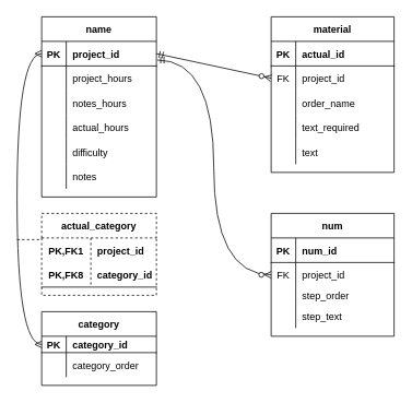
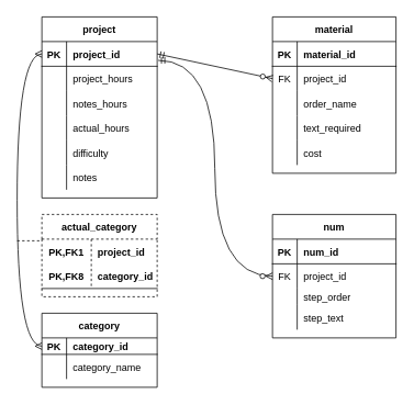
  <mxCell id="0" />
  <mxCell id="1" parent="0" />
- <mxCell id="2" value="name" style="shape=table;startSize=30;container=1;collapsible=1;childLayout=tableLayout;fixedRows=1;rowLines=0;fontStyle=1;align=center;resizeLast=1;" vertex="1" parent="1"><mxGeometry x="50" y="20" width="140" height="220" as="geometry" /></mxCell>
+ <mxCell id="2" value="project" style="shape=table;startSize=30;container=1;collapsible=1;childLayout=tableLayout;fixedRows=1;rowLines=0;fontStyle=1;align=center;resizeLast=1;" vertex="1" parent="1"><mxGeometry x="50" y="20" width="140" height="220" as="geometry" /></mxCell>
  <mxCell id="3" value="" style="shape=tableRow;horizontal=0;startSize=0;swimlaneHead=0;swimlaneBody=0;fillColor=none;collapsible=0;dropTarget=0;points=[[0,0.5],[1,0.5]];portConstraint=eastwest;top=0;left=0;right=0;bottom=1;" vertex="1" parent="2"><mxGeometry y="30" width="140" height="30" as="geometry" /></mxCell>
  <mxCell id="4" value="PK" style="shape=partialRectangle;connectable=0;fillColor=none;top=0;left=0;bottom=0;right=0;fontStyle=1;overflow=hidden;" vertex="1" parent="3"><mxGeometry width="30" height="30" as="geometry"><mxRectangle width="30" height="30" as="alternateBounds" /></mxGeometry></mxCell>
  <mxCell id="5" value="project_id" style="shape=partialRectangle;connectable=0;fillColor=none;top=0;left=0;bottom=0;right=0;align=left;spacingLeft=6;fontStyle=1;overflow=hidden;" vertex="1" parent="3"><mxGeometry x="30" width="110" height="30" as="geometry"><mxRectangle width="110" height="30" as="alternateBounds" /></mxGeometry></mxCell>
  <mxCell id="6" value="" style="shape=tableRow;horizontal=0;startSize=0;swimlaneHead=0;swimlaneBody=0;fillColor=none;collapsible=0;dropTarget=0;points=[[0,0.5],[1,0.5]];portConstraint=eastwest;top=0;left=0;right=0;bottom=0;" vertex="1" parent="2"><mxGeometry y="60" width="140" height="30" as="geometry" /></mxCell>
  <mxCell id="7" value="" style="shape=partialRectangle;connectable=0;fillColor=none;top=0;left=0;bottom=0;right=0;editable=1;overflow=hidden;" vertex="1" parent="6"><mxGeometry width="30" height="30" as="geometry"><mxRectangle width="30" height="30" as="alternateBounds" /></mxGeometry></mxCell>
  <mxCell id="8" value="project_hours" style="shape=partialRectangle;connectable=0;fillColor=none;top=0;left=0;bottom=0;right=0;align=left;spacingLeft=6;overflow=hidden;" vertex="1" parent="6"><mxGeometry x="30" width="110" height="30" as="geometry"><mxRectangle width="110" height="30" as="alternateBounds" /></mxGeometry></mxCell>
  <mxCell id="9" value="" style="shape=tableRow;horizontal=0;startSize=0;swimlaneHead=0;swimlaneBody=0;fillColor=none;collapsible=0;dropTarget=0;points=[[0,0.5],[1,0.5]];portConstraint=eastwest;top=0;left=0;right=0;bottom=0;" vertex="1" parent="2"><mxGeometry y="90" width="140" height="30" as="geometry" /></mxCell>
  <mxCell id="10" value="" style="shape=partialRectangle;connectable=0;fillColor=none;top=0;left=0;bottom=0;right=0;editable=1;overflow=hidden;" vertex="1" parent="9"><mxGeometry width="30" height="30" as="geometry"><mxRectangle width="30" height="30" as="alternateBounds" /></mxGeometry></mxCell>
  <mxCell id="11" value="notes_hours" style="shape=partialRectangle;connectable=0;fillColor=none;top=0;left=0;bottom=0;right=0;align=left;spacingLeft=6;overflow=hidden;" vertex="1" parent="9"><mxGeometry x="30" width="110" height="30" as="geometry"><mxRectangle width="110" height="30" as="alternateBounds" /></mxGeometry></mxCell>
  <mxCell id="12" value="" style="shape=tableRow;horizontal=0;startSize=0;swimlaneHead=0;swimlaneBody=0;fillColor=none;collapsible=0;dropTarget=0;points=[[0,0.5],[1,0.5]];portConstraint=eastwest;top=0;left=0;right=0;bottom=0;" vertex="1" parent="2"><mxGeometry y="120" width="140" height="30" as="geometry" /></mxCell>
  <mxCell id="13" value="" style="shape=partialRectangle;connectable=0;fillColor=none;top=0;left=0;bottom=0;right=0;editable=1;overflow=hidden;" vertex="1" parent="12"><mxGeometry width="30" height="30" as="geometry"><mxRectangle width="30" height="30" as="alternateBounds" /></mxGeometry></mxCell>
  <mxCell id="14" value="actual_hours" style="shape=partialRectangle;connectable=0;fillColor=none;top=0;left=0;bottom=0;right=0;align=left;spacingLeft=6;overflow=hidden;" vertex="1" parent="12"><mxGeometry x="30" width="110" height="30" as="geometry"><mxRectangle width="110" height="30" as="alternateBounds" /></mxGeometry></mxCell>
  <mxCell id="15" style="shape=tableRow;horizontal=0;startSize=0;swimlaneHead=0;swimlaneBody=0;fillColor=none;collapsible=0;dropTarget=0;points=[[0,0.5],[1,0.5]];portConstraint=eastwest;top=0;left=0;right=0;bottom=0;" vertex="1" parent="2"><mxGeometry y="150" width="140" height="30" as="geometry" /></mxCell>
  <mxCell id="16" style="shape=partialRectangle;connectable=0;fillColor=none;top=0;left=0;bottom=0;right=0;editable=1;overflow=hidden;" vertex="1" parent="15"><mxGeometry width="30" height="30" as="geometry"><mxRectangle width="30" height="30" as="alternateBounds" /></mxGeometry></mxCell>
  <mxCell id="17" value="difficulty" style="shape=partialRectangle;connectable=0;fillColor=none;top=0;left=0;bottom=0;right=0;align=left;spacingLeft=6;overflow=hidden;" vertex="1" parent="15"><mxGeometry x="30" width="110" height="30" as="geometry"><mxRectangle width="110" height="30" as="alternateBounds" /></mxGeometry></mxCell>
  <mxCell id="18" style="shape=tableRow;horizontal=0;startSize=0;swimlaneHead=0;swimlaneBody=0;fillColor=none;collapsible=0;dropTarget=0;points=[[0,0.5],[1,0.5]];portConstraint=eastwest;top=0;left=0;right=0;bottom=0;" vertex="1" parent="2"><mxGeometry y="180" width="140" height="30" as="geometry" /></mxCell>
  <mxCell id="19" style="shape=partialRectangle;connectable=0;fillColor=none;top=0;left=0;bottom=0;right=0;editable=1;overflow=hidden;" vertex="1" parent="18"><mxGeometry width="30" height="30" as="geometry"><mxRectangle width="30" height="30" as="alternateBounds" /></mxGeometry></mxCell>
  <mxCell id="20" value="notes" style="shape=partialRectangle;connectable=0;fillColor=none;top=0;left=0;bottom=0;right=0;align=left;spacingLeft=6;overflow=hidden;" vertex="1" parent="18"><mxGeometry x="30" width="110" height="30" as="geometry"><mxRectangle width="110" height="30" as="alternateBounds" /></mxGeometry></mxCell>
  <mxCell id="21" style="edgeStyle=orthogonalEdgeStyle;rounded=0;orthogonalLoop=1;jettySize=auto;html=1;exitX=1;exitY=0.5;exitDx=0;exitDy=0;" edge="1" parent="2" source="12" target="12"><mxGeometry relative="1" as="geometry" /></mxCell>
  <mxCell id="22" value="material" style="shape=table;startSize=30;container=1;collapsible=1;childLayout=tableLayout;fixedRows=1;rowLines=0;fontStyle=1;align=center;resizeLast=1;" vertex="1" parent="1"><mxGeometry x="330" y="20" width="150" height="190" as="geometry" /></mxCell>
  <mxCell id="23" value="" style="shape=tableRow;horizontal=0;startSize=0;swimlaneHead=0;swimlaneBody=0;fillColor=none;collapsible=0;dropTarget=0;points=[[0,0.5],[1,0.5]];portConstraint=eastwest;top=0;left=0;right=0;bottom=1;" vertex="1" parent="22"><mxGeometry y="30" width="150" height="30" as="geometry" /></mxCell>
  <mxCell id="24" value="PK" style="shape=partialRectangle;connectable=0;fillColor=none;top=0;left=0;bottom=0;right=0;fontStyle=1;overflow=hidden;" vertex="1" parent="23"><mxGeometry width="30" height="30" as="geometry"><mxRectangle width="30" height="30" as="alternateBounds" /></mxGeometry></mxCell>
- <mxCell id="25" value="actual_id" style="shape=partialRectangle;connectable=0;fillColor=none;top=0;left=0;bottom=0;right=0;align=left;spacingLeft=6;fontStyle=1;overflow=hidden;" vertex="1" parent="23"><mxGeometry x="30" width="120" height="30" as="geometry"><mxRectangle width="120" height="30" as="alternateBounds" /></mxGeometry></mxCell>
+ <mxCell id="25" value="material_id" style="shape=partialRectangle;connectable=0;fillColor=none;top=0;left=0;bottom=0;right=0;align=left;spacingLeft=6;fontStyle=1;overflow=hidden;" vertex="1" parent="23"><mxGeometry x="30" width="120" height="30" as="geometry"><mxRectangle width="120" height="30" as="alternateBounds" /></mxGeometry></mxCell>
  <mxCell id="26" value="" style="shape=tableRow;horizontal=0;startSize=0;swimlaneHead=0;swimlaneBody=0;fillColor=none;collapsible=0;dropTarget=0;points=[[0,0.5],[1,0.5]];portConstraint=eastwest;top=0;left=0;right=0;bottom=0;" vertex="1" parent="22"><mxGeometry y="60" width="150" height="30" as="geometry" /></mxCell>
  <mxCell id="27" value="FK" style="shape=partialRectangle;connectable=0;fillColor=none;top=0;left=0;bottom=0;right=0;editable=1;overflow=hidden;" vertex="1" parent="26"><mxGeometry width="30" height="30" as="geometry"><mxRectangle width="30" height="30" as="alternateBounds" /></mxGeometry></mxCell>
  <mxCell id="28" value="project_id" style="shape=partialRectangle;connectable=0;fillColor=none;top=0;left=0;bottom=0;right=0;align=left;spacingLeft=6;overflow=hidden;" vertex="1" parent="26"><mxGeometry x="30" width="120" height="30" as="geometry"><mxRectangle width="120" height="30" as="alternateBounds" /></mxGeometry></mxCell>
  <mxCell id="29" value="" style="shape=tableRow;horizontal=0;startSize=0;swimlaneHead=0;swimlaneBody=0;fillColor=none;collapsible=0;dropTarget=0;points=[[0,0.5],[1,0.5]];portConstraint=eastwest;top=0;left=0;right=0;bottom=0;" vertex="1" parent="22"><mxGeometry y="90" width="150" height="30" as="geometry" /></mxCell>
  <mxCell id="30" value="" style="shape=partialRectangle;connectable=0;fillColor=none;top=0;left=0;bottom=0;right=0;editable=1;overflow=hidden;" vertex="1" parent="29"><mxGeometry width="30" height="30" as="geometry"><mxRectangle width="30" height="30" as="alternateBounds" /></mxGeometry></mxCell>
  <mxCell id="31" value="order_name" style="shape=partialRectangle;connectable=0;fillColor=none;top=0;left=0;bottom=0;right=0;align=left;spacingLeft=6;overflow=hidden;" vertex="1" parent="29"><mxGeometry x="30" width="120" height="30" as="geometry"><mxRectangle width="120" height="30" as="alternateBounds" /></mxGeometry></mxCell>
  <mxCell id="32" style="shape=tableRow;horizontal=0;startSize=0;swimlaneHead=0;swimlaneBody=0;fillColor=none;collapsible=0;dropTarget=0;points=[[0,0.5],[1,0.5]];portConstraint=eastwest;top=0;left=0;right=0;bottom=0;" vertex="1" parent="22"><mxGeometry y="120" width="150" height="30" as="geometry" /></mxCell>
  <mxCell id="33" style="shape=partialRectangle;connectable=0;fillColor=none;top=0;left=0;bottom=0;right=0;editable=1;overflow=hidden;" vertex="1" parent="32"><mxGeometry width="30" height="30" as="geometry"><mxRectangle width="30" height="30" as="alternateBounds" /></mxGeometry></mxCell>
  <mxCell id="34" value="text_required" style="shape=partialRectangle;connectable=0;fillColor=none;top=0;left=0;bottom=0;right=0;align=left;spacingLeft=6;overflow=hidden;" vertex="1" parent="32"><mxGeometry x="30" width="120" height="30" as="geometry"><mxRectangle width="120" height="30" as="alternateBounds" /></mxGeometry></mxCell>
  <mxCell id="35" style="shape=tableRow;horizontal=0;startSize=0;swimlaneHead=0;swimlaneBody=0;fillColor=none;collapsible=0;dropTarget=0;points=[[0,0.5],[1,0.5]];portConstraint=eastwest;top=0;left=0;right=0;bottom=0;" vertex="1" parent="22"><mxGeometry y="150" width="150" height="30" as="geometry" /></mxCell>
  <mxCell id="36" style="shape=partialRectangle;connectable=0;fillColor=none;top=0;left=0;bottom=0;right=0;editable=1;overflow=hidden;" vertex="1" parent="35"><mxGeometry width="30" height="30" as="geometry"><mxRectangle width="30" height="30" as="alternateBounds" /></mxGeometry></mxCell>
- <mxCell id="37" value="text" style="shape=partialRectangle;connectable=0;fillColor=none;top=0;left=0;bottom=0;right=0;align=left;spacingLeft=6;overflow=hidden;" vertex="1" parent="35"><mxGeometry x="30" width="120" height="30" as="geometry"><mxRectangle width="120" height="30" as="alternateBounds" /></mxGeometry></mxCell>
+ <mxCell id="37" value="cost" style="shape=partialRectangle;connectable=0;fillColor=none;top=0;left=0;bottom=0;right=0;align=left;spacingLeft=6;overflow=hidden;" vertex="1" parent="35"><mxGeometry x="30" width="120" height="30" as="geometry"><mxRectangle width="120" height="30" as="alternateBounds" /></mxGeometry></mxCell>
  <mxCell id="38" value="num" style="shape=table;startSize=30;container=1;collapsible=1;childLayout=tableLayout;fixedRows=1;rowLines=0;fontStyle=1;align=center;resizeLast=1;" vertex="1" parent="1"><mxGeometry x="330" y="260" width="150" height="150" as="geometry" /></mxCell>
  <mxCell id="39" value="" style="shape=tableRow;horizontal=0;startSize=0;swimlaneHead=0;swimlaneBody=0;fillColor=none;collapsible=0;dropTarget=0;points=[[0,0.5],[1,0.5]];portConstraint=eastwest;top=0;left=0;right=0;bottom=1;" vertex="1" parent="38"><mxGeometry y="30" width="150" height="30" as="geometry" /></mxCell>
  <mxCell id="40" value="PK" style="shape=partialRectangle;connectable=0;fillColor=none;top=0;left=0;bottom=0;right=0;fontStyle=1;overflow=hidden;" vertex="1" parent="39"><mxGeometry width="30" height="30" as="geometry"><mxRectangle width="30" height="30" as="alternateBounds" /></mxGeometry></mxCell>
  <mxCell id="41" value="num_id" style="shape=partialRectangle;connectable=0;fillColor=none;top=0;left=0;bottom=0;right=0;align=left;spacingLeft=6;fontStyle=1;overflow=hidden;" vertex="1" parent="39"><mxGeometry x="30" width="120" height="30" as="geometry"><mxRectangle width="120" height="30" as="alternateBounds" /></mxGeometry></mxCell>
  <mxCell id="42" value="" style="shape=tableRow;horizontal=0;startSize=0;swimlaneHead=0;swimlaneBody=0;fillColor=none;collapsible=0;dropTarget=0;points=[[0,0.5],[1,0.5]];portConstraint=eastwest;top=0;left=0;right=0;bottom=0;" vertex="1" parent="38"><mxGeometry y="60" width="150" height="30" as="geometry" /></mxCell>
  <mxCell id="43" value="FK" style="shape=partialRectangle;connectable=0;fillColor=none;top=0;left=0;bottom=0;right=0;editable=1;overflow=hidden;" vertex="1" parent="42"><mxGeometry width="30" height="30" as="geometry"><mxRectangle width="30" height="30" as="alternateBounds" /></mxGeometry></mxCell>
  <mxCell id="44" value="project_id" style="shape=partialRectangle;connectable=0;fillColor=none;top=0;left=0;bottom=0;right=0;align=left;spacingLeft=6;overflow=hidden;" vertex="1" parent="42"><mxGeometry x="30" width="120" height="30" as="geometry"><mxRectangle width="120" height="30" as="alternateBounds" /></mxGeometry></mxCell>
  <mxCell id="45" value="" style="shape=tableRow;horizontal=0;startSize=0;swimlaneHead=0;swimlaneBody=0;fillColor=none;collapsible=0;dropTarget=0;points=[[0,0.5],[1,0.5]];portConstraint=eastwest;top=0;left=0;right=0;bottom=0;" vertex="1" parent="38"><mxGeometry y="90" width="150" height="20" as="geometry" /></mxCell>
  <mxCell id="46" value="" style="shape=partialRectangle;connectable=0;fillColor=none;top=0;left=0;bottom=0;right=0;editable=1;overflow=hidden;" vertex="1" parent="45"><mxGeometry width="30" height="20" as="geometry"><mxRectangle width="30" height="20" as="alternateBounds" /></mxGeometry></mxCell>
  <mxCell id="47" value="step_order" style="shape=partialRectangle;connectable=0;fillColor=none;top=0;left=0;bottom=0;right=0;align=left;spacingLeft=6;overflow=hidden;" vertex="1" parent="45"><mxGeometry x="30" width="120" height="20" as="geometry"><mxRectangle width="120" height="20" as="alternateBounds" /></mxGeometry></mxCell>
  <mxCell id="48" value="" style="shape=tableRow;horizontal=0;startSize=0;swimlaneHead=0;swimlaneBody=0;fillColor=none;collapsible=0;dropTarget=0;points=[[0,0.5],[1,0.5]];portConstraint=eastwest;top=0;left=0;right=0;bottom=0;" vertex="1" parent="38"><mxGeometry y="110" width="150" height="30" as="geometry" /></mxCell>
  <mxCell id="49" value="" style="shape=partialRectangle;connectable=0;fillColor=none;top=0;left=0;bottom=0;right=0;editable=1;overflow=hidden;" vertex="1" parent="48"><mxGeometry width="30" height="30" as="geometry"><mxRectangle width="30" height="30" as="alternateBounds" /></mxGeometry></mxCell>
  <mxCell id="50" value="step_text" style="shape=partialRectangle;connectable=0;fillColor=none;top=0;left=0;bottom=0;right=0;align=left;spacingLeft=6;overflow=hidden;" vertex="1" parent="48"><mxGeometry x="30" width="120" height="30" as="geometry"><mxRectangle width="120" height="30" as="alternateBounds" /></mxGeometry></mxCell>
  <mxCell id="51" value="category" style="shape=table;startSize=30;container=1;collapsible=1;childLayout=tableLayout;fixedRows=1;rowLines=0;fontStyle=1;align=center;resizeLast=1;" vertex="1" parent="1"><mxGeometry x="50" y="380" width="140" height="90" as="geometry" /></mxCell>
  <mxCell id="52" value="" style="shape=tableRow;horizontal=0;startSize=0;swimlaneHead=0;swimlaneBody=0;fillColor=none;collapsible=0;dropTarget=0;points=[[0,0.5],[1,0.5]];portConstraint=eastwest;top=0;left=0;right=0;bottom=1;" vertex="1" parent="51"><mxGeometry y="30" width="140" height="20" as="geometry" /></mxCell>
  <mxCell id="53" value="PK" style="shape=partialRectangle;connectable=0;fillColor=none;top=0;left=0;bottom=0;right=0;fontStyle=1;overflow=hidden;" vertex="1" parent="52"><mxGeometry width="30" height="20" as="geometry"><mxRectangle width="30" height="20" as="alternateBounds" /></mxGeometry></mxCell>
  <mxCell id="54" value="category_id" style="shape=partialRectangle;connectable=0;fillColor=none;top=0;left=0;bottom=0;right=0;align=left;spacingLeft=6;fontStyle=1;overflow=hidden;" vertex="1" parent="52"><mxGeometry x="30" width="110" height="20" as="geometry"><mxRectangle width="110" height="20" as="alternateBounds" /></mxGeometry></mxCell>
  <mxCell id="55" value="" style="shape=tableRow;horizontal=0;startSize=0;swimlaneHead=0;swimlaneBody=0;fillColor=none;collapsible=0;dropTarget=0;points=[[0,0.5],[1,0.5]];portConstraint=eastwest;top=0;left=0;right=0;bottom=0;" vertex="1" parent="51"><mxGeometry y="50" width="140" height="30" as="geometry" /></mxCell>
  <mxCell id="56" value="" style="shape=partialRectangle;connectable=0;fillColor=none;top=0;left=0;bottom=0;right=0;editable=1;overflow=hidden;" vertex="1" parent="55"><mxGeometry width="30" height="30" as="geometry"><mxRectangle width="30" height="30" as="alternateBounds" /></mxGeometry></mxCell>
- <mxCell id="57" value="category_order" style="shape=partialRectangle;connectable=0;fillColor=none;top=0;left=0;bottom=0;right=0;align=left;spacingLeft=6;overflow=hidden;" vertex="1" parent="55"><mxGeometry x="30" width="110" height="30" as="geometry"><mxRectangle width="110" height="30" as="alternateBounds" /></mxGeometry></mxCell>
+ <mxCell id="57" value="category_name" style="shape=partialRectangle;connectable=0;fillColor=none;top=0;left=0;bottom=0;right=0;align=left;spacingLeft=6;overflow=hidden;" vertex="1" parent="55"><mxGeometry x="30" width="110" height="30" as="geometry"><mxRectangle width="110" height="30" as="alternateBounds" /></mxGeometry></mxCell>
  <mxCell id="58" value="actual_category" style="shape=table;startSize=30;container=1;collapsible=1;childLayout=tableLayout;fixedRows=1;rowLines=0;fontStyle=1;align=center;resizeLast=1;dashed=1;" vertex="1" parent="1"><mxGeometry x="50" y="260" width="140" height="100" as="geometry" /></mxCell>
  <mxCell id="59" value="" style="shape=tableRow;horizontal=0;startSize=0;swimlaneHead=0;swimlaneBody=0;fillColor=none;collapsible=0;dropTarget=0;points=[[0,0.5],[1,0.5]];portConstraint=eastwest;top=0;left=0;right=0;bottom=0;" vertex="1" parent="58"><mxGeometry y="30" width="140" height="30" as="geometry" /></mxCell>
  <mxCell id="60" value="PK,FK1" style="shape=partialRectangle;connectable=0;fillColor=none;top=0;left=0;bottom=0;right=0;fontStyle=1;overflow=hidden;" vertex="1" parent="59"><mxGeometry width="60" height="30" as="geometry"><mxRectangle width="60" height="30" as="alternateBounds" /></mxGeometry></mxCell>
  <mxCell id="61" value="project_id" style="shape=partialRectangle;connectable=0;fillColor=none;top=0;left=0;bottom=0;right=0;align=left;spacingLeft=6;fontStyle=1;overflow=hidden;" vertex="1" parent="59"><mxGeometry x="60" width="80" height="30" as="geometry"><mxRectangle width="80" height="30" as="alternateBounds" /></mxGeometry></mxCell>
  <mxCell id="62" value="" style="shape=tableRow;horizontal=0;startSize=0;swimlaneHead=0;swimlaneBody=0;fillColor=none;collapsible=0;dropTarget=0;points=[[0,0.5],[1,0.5]];portConstraint=eastwest;top=0;left=0;right=0;bottom=1;" vertex="1" parent="58"><mxGeometry y="60" width="140" height="30" as="geometry" /></mxCell>
  <mxCell id="63" value="PK,FK8" style="shape=partialRectangle;connectable=0;fillColor=none;top=0;left=0;bottom=0;right=0;fontStyle=1;overflow=hidden;" vertex="1" parent="62"><mxGeometry width="60" height="30" as="geometry"><mxRectangle width="60" height="30" as="alternateBounds" /></mxGeometry></mxCell>
  <mxCell id="64" value="category_id" style="shape=partialRectangle;connectable=0;fillColor=none;top=0;left=0;bottom=0;right=0;align=left;spacingLeft=6;fontStyle=1;overflow=hidden;" vertex="1" parent="62"><mxGeometry x="60" width="80" height="30" as="geometry"><mxRectangle width="80" height="30" as="alternateBounds" /></mxGeometry></mxCell>
  <mxCell id="65" value="" style="fontSize=12;html=1;endArrow=ERmany;endFill=0;rounded=0;exitX=0;exitY=0.5;exitDx=0;exitDy=0;edgeStyle=orthogonalEdgeStyle;curved=1;entryX=0;entryY=0.5;entryDx=0;entryDy=0;startArrow=ERmany;startFill=0;" edge="1" parent="1" source="52" target="3"><mxGeometry width="100" height="100" relative="1" as="geometry"><mxPoint x="-50" y="220" as="sourcePoint" /><mxPoint x="50" y="120" as="targetPoint" /><Array as="points"><mxPoint x="20" y="420" /><mxPoint x="20" y="65" /></Array></mxGeometry></mxCell>
  <mxCell id="66" style="rounded=0;orthogonalLoop=1;jettySize=auto;html=1;exitX=-0.021;exitY=0.067;exitDx=0;exitDy=0;startArrow=none;startFill=0;endArrow=none;endFill=0;dashed=1;exitPerimeter=0;" edge="1" parent="1" source="59"><mxGeometry relative="1" as="geometry"><mxPoint x="20" y="292" as="targetPoint" /></mxGeometry></mxCell>
  <mxCell id="67" value="" style="fontSize=12;html=1;endArrow=ERzeroToMany;startArrow=ERmandOne;rounded=0;entryX=0;entryY=0.5;entryDx=0;entryDy=0;exitX=1;exitY=0.5;exitDx=0;exitDy=0;" edge="1" parent="1" source="3" target="26"><mxGeometry width="100" height="100" relative="1" as="geometry"><mxPoint x="190" y="70" as="sourcePoint" /><mxPoint x="290" y="-30" as="targetPoint" /></mxGeometry></mxCell>
  <mxCell id="68" value="" style="fontSize=12;html=1;endArrow=ERzeroToMany;startArrow=ERmandOne;rounded=0;entryX=0;entryY=0.5;entryDx=0;entryDy=0;exitX=1.009;exitY=0.76;exitDx=0;exitDy=0;exitPerimeter=0;edgeStyle=orthogonalEdgeStyle;curved=1;" edge="1" parent="1" source="3" target="42"><mxGeometry width="100" height="100" relative="1" as="geometry"><mxPoint x="190" y="80" as="sourcePoint" /><mxPoint x="320" y="460" as="targetPoint" /></mxGeometry></mxCell>
